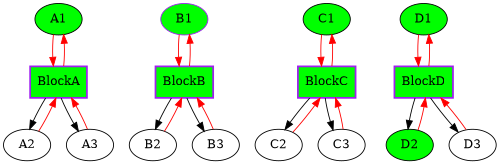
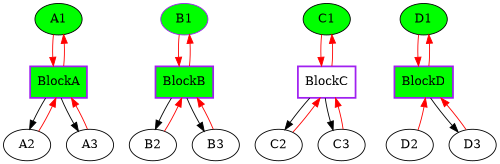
  digraph {
    node [beamin=0 beamproc=undefined bpcstart=0 bpentry=false bpexit=false bpid=0 color=black cpu=0 fid=1 fillcolor=green flags="0x00000002" gid=0 patentry=false patexit=false pattern=A reqnobeam=0 shape=oval sid=0 style=filled tef=0 toffs=0 type=tmsg vacc=0]
    edge [color=red type=defdst]
    A1 [evtno=161 flags="0x00000102" par="0x00000000000000a1"]
    BlockA [color=purple flags="0x0010a107" patentry=true patexit=true penwidth=2 qhi=false qil=false qlo=true shape=rectangle tperiod=1000000 type=block beamin="" bpcstart="" bpid="" fid="" gid="" reqnobeam="" sid="" tef="" toffs="" vacc=""]
    A2 [evtno=162 fillcolor=white par="0x00000000000000a2"]
    A3 [evtno=163 fillcolor=white par="0x00000000000000a3"]
    B1 [color=purple cpu=1 evtno=177 flags="0x00000102" par="0x00000000000000b1" pattern=B]
    BlockB [color=purple cpu=1 flags="0x0010a107" patentry=true patexit=true pattern=B penwidth=2 qhi=false qil=false qlo=true shape=rectangle tperiod=1000000 type=block beamin="" bpcstart="" bpid="" fid="" gid="" reqnobeam="" sid="" tef="" toffs="" vacc=""]
    B2 [cpu=1 evtno=178 fillcolor=white par="0x00000000000000b2" pattern=B]
    B3 [cpu=1 evtno=179 fillcolor=white par="0x00000000000000b3" pattern=B]
    C1 [cpu=2 evtno=193 flags="0x00000102" par="0x00000000000000c1" pattern=C]
-   BlockC [color=purple cpu=2 flags="0x0010a107" patentry=true patexit=true pattern=C penwidth=2 qhi=false qil=false qlo=true shape=rectangle tperiod=1000000 type=block beamin="" bpcstart="" bpid="" fid="" gid="" reqnobeam="" sid="" tef="" toffs="" vacc=""]
+   BlockC [color=purple cpu=2 fillcolor=white flags="0x0010a107" patentry=true patexit=true pattern=C penwidth=2 qhi=false qil=false qlo=true shape=rectangle tperiod=1000000 type=block beamin="" bpcstart="" bpid="" fid="" gid="" reqnobeam="" sid="" tef="" toffs="" vacc=""]
    C2 [cpu=2 evtno=194 fillcolor=white par="0x00000000000000c2" pattern=C]
    C3 [cpu=2 evtno=195 fillcolor=white par="0x00000000000000c3" pattern=C]
    D1 [cpu=3 evtno=209 flags="0x00000102" par="0x00000000000000d1" pattern=D]
    BlockD [color=purple cpu=3 flags="0x0010a107" patentry=true patexit=true pattern=D penwidth=2 qhi=false qil=false qlo=true shape=rectangle tperiod=1000000 type=block beamin="" bpcstart="" bpid="" fid="" gid="" reqnobeam="" sid="" tef="" toffs="" vacc=""]
-   D2 [cpu=3 evtno=210 par="0x00000000000000d2" pattern=D]
+   D2 [cpu=3 evtno=210 fillcolor=white par="0x00000000000000d2" pattern=D]
    D3 [cpu=3 evtno=211 fillcolor=white par="0x00000000000000d3" pattern=D]
    A1 -> BlockA
    BlockA -> A1
    BlockA -> A2 [color=black type=altdst]
    BlockA -> A3 [color=black type=altdst]
    A2 -> BlockA
    A3 -> BlockA
    B1 -> BlockB
    BlockB -> B1
    BlockB -> B2 [color=black type=altdst]
    BlockB -> B3 [color=black type=altdst]
    B2 -> BlockB
    B3 -> BlockB
    C1 -> BlockC
    BlockC -> C1
    BlockC -> C2 [color=black type=altdst]
    BlockC -> C3 [color=black type=altdst]
    C2 -> BlockC
    C3 -> BlockC
    D1 -> BlockD
    BlockD -> D1
-   BlockD -> D2 [color=black type=altdst]
    BlockD -> D3 [color=black type=altdst]
    D2 -> BlockD
    D3 -> BlockD
  }
